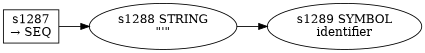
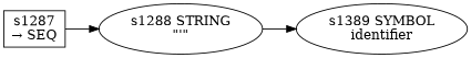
  digraph {
    rankdir=LR
    n1 [fixedsize=false label="s1287\n&rarr; SEQ" peripheries=1 shape=record]
    n2 [label="s1288 STRING\n\"'\""]
-   n3 [label="s1289 SYMBOL\nidentifier"]
+   n3 [label="s1389 SYMBOL\nidentifier"]
    n1 -> n2
    n2 -> n3
  }
